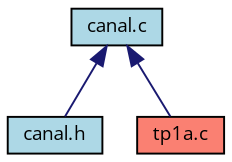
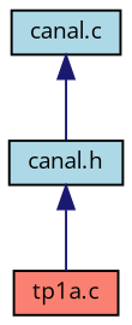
  digraph {
    fontname="Open Sans"
    node [color=black fillcolor=lightblue fontname="Open Sans" fontsize=10 shape=record style=filled]
    edge [color=midnightblue dir=back fontname="Open Sans" fontsize=10 labelfontname=Helvetica labelfontsize=10 style=solid]
    n1 [fontcolor=black height=0.2 label="canal.h" width=0.4]
    n2 [fillcolor=salmon height=0.2 label="tp1a.c" width=0.4]
    n3 [height=0.2 label="canal.c" width=0.4]
-   n3 -> n2
+   n1 -> n2
    n3 -> n1
  }
